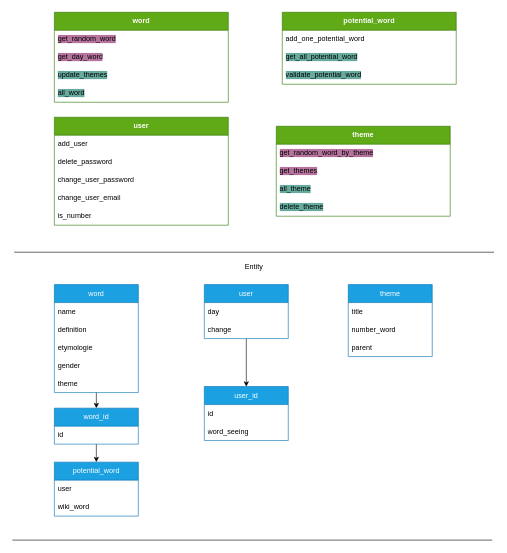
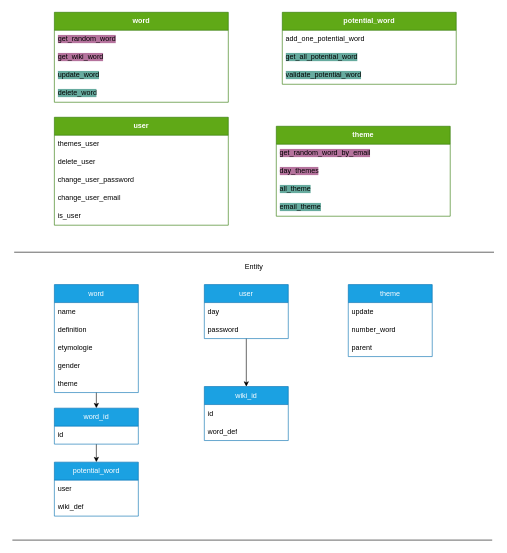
  <mxCell id="0" />
  <mxCell id="1" parent="0" />
  <mxCell id="2" value="&lt;strong&gt;word&lt;/strong&gt;" style="swimlane;fontStyle=0;childLayout=stackLayout;horizontal=1;startSize=30;horizontalStack=0;resizeParent=1;resizeParentMax=0;resizeLast=0;collapsible=1;marginBottom=0;whiteSpace=wrap;html=1;fillColor=#60a917;strokeColor=#2D7600;fontColor=#ffffff;" parent="1" vertex="1"><mxGeometry x="90" y="20" width="290" height="150" as="geometry" /></mxCell>
  <mxCell id="3" value="&lt;span style=&quot;background-color: rgb(181, 115, 157);&quot;&gt;get_random_word&lt;/span&gt;" style="text;strokeColor=none;fillColor=none;align=left;verticalAlign=middle;spacingLeft=4;spacingRight=4;overflow=hidden;points=[[0,0.5],[1,0.5]];portConstraint=eastwest;rotatable=0;whiteSpace=wrap;html=1;" parent="2" vertex="1"><mxGeometry y="30" width="290" height="30" as="geometry" /></mxCell>
- <mxCell id="4" value="&lt;span style=&quot;background-color: rgb(181, 115, 157);&quot;&gt;get_day_word&lt;/span&gt;" style="text;strokeColor=none;fillColor=none;align=left;verticalAlign=middle;spacingLeft=4;spacingRight=4;overflow=hidden;points=[[0,0.5],[1,0.5]];portConstraint=eastwest;rotatable=0;whiteSpace=wrap;html=1;" parent="2" vertex="1"><mxGeometry y="60" width="290" height="30" as="geometry" /></mxCell>
- <mxCell id="5" value="&lt;div&gt;&lt;span style=&quot;background-color: rgb(103, 171, 159);&quot;&gt;update_themes&lt;/span&gt;&lt;/div&gt;" style="text;strokeColor=none;fillColor=none;align=left;verticalAlign=middle;spacingLeft=4;spacingRight=4;overflow=hidden;points=[[0,0.5],[1,0.5]];portConstraint=eastwest;rotatable=0;whiteSpace=wrap;html=1;" parent="2" vertex="1"><mxGeometry y="90" width="290" height="30" as="geometry" /></mxCell>
- <mxCell id="6" value="&lt;div&gt;&lt;span style=&quot;background-color: rgb(103, 171, 159);&quot;&gt;all_word&lt;/span&gt;&lt;/div&gt;" style="text;strokeColor=none;fillColor=none;align=left;verticalAlign=middle;spacingLeft=4;spacingRight=4;overflow=hidden;points=[[0,0.5],[1,0.5]];portConstraint=eastwest;rotatable=0;whiteSpace=wrap;html=1;" parent="2" vertex="1"><mxGeometry y="120" width="290" height="30" as="geometry" /></mxCell>
+ <mxCell id="4" value="&lt;span style=&quot;background-color: rgb(181, 115, 157);&quot;&gt;get_wiki_word&lt;/span&gt;" style="text;strokeColor=none;fillColor=none;align=left;verticalAlign=middle;spacingLeft=4;spacingRight=4;overflow=hidden;points=[[0,0.5],[1,0.5]];portConstraint=eastwest;rotatable=0;whiteSpace=wrap;html=1;" parent="2" vertex="1"><mxGeometry y="60" width="290" height="30" as="geometry" /></mxCell>
+ <mxCell id="5" value="&lt;div&gt;&lt;span style=&quot;background-color: rgb(103, 171, 159);&quot;&gt;update_word&lt;/span&gt;&lt;/div&gt;" style="text;strokeColor=none;fillColor=none;align=left;verticalAlign=middle;spacingLeft=4;spacingRight=4;overflow=hidden;points=[[0,0.5],[1,0.5]];portConstraint=eastwest;rotatable=0;whiteSpace=wrap;html=1;" parent="2" vertex="1"><mxGeometry y="90" width="290" height="30" as="geometry" /></mxCell>
+ <mxCell id="6" value="&lt;div&gt;&lt;span style=&quot;background-color: rgb(103, 171, 159);&quot;&gt;delete_word&lt;/span&gt;&lt;/div&gt;" style="text;strokeColor=none;fillColor=none;align=left;verticalAlign=middle;spacingLeft=4;spacingRight=4;overflow=hidden;points=[[0,0.5],[1,0.5]];portConstraint=eastwest;rotatable=0;whiteSpace=wrap;html=1;" parent="2" vertex="1"><mxGeometry y="120" width="290" height="30" as="geometry" /></mxCell>
  <mxCell id="7" value="&lt;strong&gt;user&lt;/strong&gt;" style="swimlane;fontStyle=0;childLayout=stackLayout;horizontal=1;startSize=30;horizontalStack=0;resizeParent=1;resizeParentMax=0;resizeLast=0;collapsible=1;marginBottom=0;whiteSpace=wrap;html=1;fillColor=#60a917;strokeColor=#2D7600;fontColor=#ffffff;" parent="1" vertex="1"><mxGeometry x="90" y="195" width="290" height="180" as="geometry" /></mxCell>
- <mxCell id="8" value="add_user" style="text;strokeColor=none;fillColor=none;align=left;verticalAlign=middle;spacingLeft=4;spacingRight=4;overflow=hidden;points=[[0,0.5],[1,0.5]];portConstraint=eastwest;rotatable=0;whiteSpace=wrap;html=1;" parent="7" vertex="1"><mxGeometry y="30" width="290" height="30" as="geometry" /></mxCell>
- <mxCell id="9" value="delete_password" style="text;strokeColor=none;fillColor=none;align=left;verticalAlign=middle;spacingLeft=4;spacingRight=4;overflow=hidden;points=[[0,0.5],[1,0.5]];portConstraint=eastwest;rotatable=0;whiteSpace=wrap;html=1;" parent="7" vertex="1"><mxGeometry y="60" width="290" height="30" as="geometry" /></mxCell>
+ <mxCell id="8" value="themes_user" style="text;strokeColor=none;fillColor=none;align=left;verticalAlign=middle;spacingLeft=4;spacingRight=4;overflow=hidden;points=[[0,0.5],[1,0.5]];portConstraint=eastwest;rotatable=0;whiteSpace=wrap;html=1;" parent="7" vertex="1"><mxGeometry y="30" width="290" height="30" as="geometry" /></mxCell>
+ <mxCell id="9" value="delete_user" style="text;strokeColor=none;fillColor=none;align=left;verticalAlign=middle;spacingLeft=4;spacingRight=4;overflow=hidden;points=[[0,0.5],[1,0.5]];portConstraint=eastwest;rotatable=0;whiteSpace=wrap;html=1;" parent="7" vertex="1"><mxGeometry y="60" width="290" height="30" as="geometry" /></mxCell>
  <mxCell id="10" value="change_user_password" style="text;strokeColor=none;fillColor=none;align=left;verticalAlign=middle;spacingLeft=4;spacingRight=4;overflow=hidden;points=[[0,0.5],[1,0.5]];portConstraint=eastwest;rotatable=0;whiteSpace=wrap;html=1;" parent="7" vertex="1"><mxGeometry y="90" width="290" height="30" as="geometry" /></mxCell>
  <mxCell id="11" value="change_user_email" style="text;strokeColor=none;fillColor=none;align=left;verticalAlign=middle;spacingLeft=4;spacingRight=4;overflow=hidden;points=[[0,0.5],[1,0.5]];portConstraint=eastwest;rotatable=0;whiteSpace=wrap;html=1;" parent="7" vertex="1"><mxGeometry y="120" width="290" height="30" as="geometry" /></mxCell>
- <mxCell id="12" value="is_number" style="text;strokeColor=none;fillColor=none;align=left;verticalAlign=middle;spacingLeft=4;spacingRight=4;overflow=hidden;points=[[0,0.5],[1,0.5]];portConstraint=eastwest;rotatable=0;whiteSpace=wrap;html=1;" parent="7" vertex="1"><mxGeometry y="150" width="290" height="30" as="geometry" /></mxCell>
+ <mxCell id="12" value="is_user" style="text;strokeColor=none;fillColor=none;align=left;verticalAlign=middle;spacingLeft=4;spacingRight=4;overflow=hidden;points=[[0,0.5],[1,0.5]];portConstraint=eastwest;rotatable=0;whiteSpace=wrap;html=1;" parent="7" vertex="1"><mxGeometry y="150" width="290" height="30" as="geometry" /></mxCell>
  <mxCell id="13" value="&lt;strong&gt;potential_word&lt;/strong&gt;" style="swimlane;fontStyle=0;childLayout=stackLayout;horizontal=1;startSize=30;horizontalStack=0;resizeParent=1;resizeParentMax=0;resizeLast=0;collapsible=1;marginBottom=0;whiteSpace=wrap;html=1;fillColor=#60a917;strokeColor=#2D7600;fontColor=#ffffff;" parent="1" vertex="1"><mxGeometry x="470" y="20" width="290" height="120" as="geometry" /></mxCell>
  <mxCell id="14" value="add_one_potential_word" style="text;strokeColor=none;fillColor=none;align=left;verticalAlign=middle;spacingLeft=4;spacingRight=4;overflow=hidden;points=[[0,0.5],[1,0.5]];portConstraint=eastwest;rotatable=0;whiteSpace=wrap;html=1;" parent="13" vertex="1"><mxGeometry y="30" width="290" height="30" as="geometry" /></mxCell>
  <mxCell id="15" value="&lt;span style=&quot;background-color: rgb(103, 171, 159);&quot;&gt;get_all_potential_word&lt;/span&gt;" style="text;strokeColor=none;fillColor=none;align=left;verticalAlign=middle;spacingLeft=4;spacingRight=4;overflow=hidden;points=[[0,0.5],[1,0.5]];portConstraint=eastwest;rotatable=0;whiteSpace=wrap;html=1;" parent="13" vertex="1"><mxGeometry y="60" width="290" height="30" as="geometry" /></mxCell>
  <mxCell id="16" value="&lt;span style=&quot;background-color: rgb(103, 171, 159);&quot;&gt;validate_potential_word&lt;/span&gt;" style="text;strokeColor=none;fillColor=none;align=left;verticalAlign=middle;spacingLeft=4;spacingRight=4;overflow=hidden;points=[[0,0.5],[1,0.5]];portConstraint=eastwest;rotatable=0;whiteSpace=wrap;html=1;" parent="13" vertex="1"><mxGeometry y="90" width="290" height="30" as="geometry" /></mxCell>
  <mxCell id="17" value="&lt;strong&gt;theme&lt;/strong&gt;" style="swimlane;fontStyle=0;childLayout=stackLayout;horizontal=1;startSize=30;horizontalStack=0;resizeParent=1;resizeParentMax=0;resizeLast=0;collapsible=1;marginBottom=0;whiteSpace=wrap;html=1;fillColor=#60a917;strokeColor=#2D7600;fontColor=#ffffff;" parent="1" vertex="1"><mxGeometry x="460" y="210" width="290" height="150" as="geometry" /></mxCell>
- <mxCell id="18" value="&lt;span style=&quot;background-color: rgb(181, 115, 157);&quot;&gt;get_random_word_by_theme&lt;/span&gt;" style="text;strokeColor=none;fillColor=none;align=left;verticalAlign=middle;spacingLeft=4;spacingRight=4;overflow=hidden;points=[[0,0.5],[1,0.5]];portConstraint=eastwest;rotatable=0;whiteSpace=wrap;html=1;" parent="17" vertex="1"><mxGeometry y="30" width="290" height="30" as="geometry" /></mxCell>
- <mxCell id="19" value="&lt;span style=&quot;background-color: rgb(181, 115, 157);&quot;&gt;get_themes&lt;/span&gt;" style="text;align=left;verticalAlign=middle;spacingLeft=4;spacingRight=4;overflow=hidden;points=[[0,0.5],[1,0.5]];portConstraint=eastwest;rotatable=0;whiteSpace=wrap;html=1;" vertex="1" parent="17"><mxGeometry y="60" width="290" height="30" as="geometry" /></mxCell>
+ <mxCell id="18" value="&lt;span style=&quot;background-color: rgb(181, 115, 157);&quot;&gt;get_random_word_by_email&lt;/span&gt;" style="text;strokeColor=none;fillColor=none;align=left;verticalAlign=middle;spacingLeft=4;spacingRight=4;overflow=hidden;points=[[0,0.5],[1,0.5]];portConstraint=eastwest;rotatable=0;whiteSpace=wrap;html=1;" parent="17" vertex="1"><mxGeometry y="30" width="290" height="30" as="geometry" /></mxCell>
+ <mxCell id="19" value="&lt;span style=&quot;background-color: rgb(181, 115, 157);&quot;&gt;day_themes&lt;/span&gt;" style="text;align=left;verticalAlign=middle;spacingLeft=4;spacingRight=4;overflow=hidden;points=[[0,0.5],[1,0.5]];portConstraint=eastwest;rotatable=0;whiteSpace=wrap;html=1;" vertex="1" parent="17"><mxGeometry y="60" width="290" height="30" as="geometry" /></mxCell>
  <mxCell id="20" value="&lt;span style=&quot;background-color: rgb(103, 171, 159);&quot;&gt;all_theme&lt;/span&gt;" style="text;strokeColor=none;fillColor=none;align=left;verticalAlign=middle;spacingLeft=4;spacingRight=4;overflow=hidden;points=[[0,0.5],[1,0.5]];portConstraint=eastwest;rotatable=0;whiteSpace=wrap;html=1;" parent="17" vertex="1"><mxGeometry y="90" width="290" height="30" as="geometry" /></mxCell>
- <mxCell id="21" value="&lt;div&gt;&lt;span style=&quot;background-color: rgb(103, 171, 159);&quot;&gt;delete_theme&lt;/span&gt;&lt;/div&gt;" style="text;strokeColor=none;fillColor=none;align=left;verticalAlign=middle;spacingLeft=4;spacingRight=4;overflow=hidden;points=[[0,0.5],[1,0.5]];portConstraint=eastwest;rotatable=0;whiteSpace=wrap;html=1;" parent="17" vertex="1"><mxGeometry y="120" width="290" height="30" as="geometry" /></mxCell>
+ <mxCell id="21" value="&lt;div&gt;&lt;span style=&quot;background-color: rgb(103, 171, 159);&quot;&gt;email_theme&lt;/span&gt;&lt;/div&gt;" style="text;strokeColor=none;fillColor=none;align=left;verticalAlign=middle;spacingLeft=4;spacingRight=4;overflow=hidden;points=[[0,0.5],[1,0.5]];portConstraint=eastwest;rotatable=0;whiteSpace=wrap;html=1;" parent="17" vertex="1"><mxGeometry y="120" width="290" height="30" as="geometry" /></mxCell>
  <mxCell id="22" value="" style="endArrow=none;html=1;" edge="1" parent="1"><mxGeometry width="50" height="50" relative="1" as="geometry"><mxPoint x="23" y="420" as="sourcePoint" /><mxPoint x="823" y="420" as="targetPoint" /></mxGeometry></mxCell>
  <mxCell id="23" value="" style="edgeStyle=none;html=1;" edge="1" parent="1" source="24" target="31"><mxGeometry relative="1" as="geometry" /></mxCell>
  <mxCell id="24" value="word" style="swimlane;fontStyle=0;childLayout=stackLayout;horizontal=1;startSize=30;horizontalStack=0;resizeParent=1;resizeParentMax=0;resizeLast=0;collapsible=1;marginBottom=0;whiteSpace=wrap;html=1;fillColor=#1ba1e2;fontColor=#ffffff;strokeColor=#006EAF;" vertex="1" parent="1"><mxGeometry x="90" y="474" width="140" height="180" as="geometry" /></mxCell>
  <mxCell id="25" value="name" style="text;strokeColor=none;fillColor=none;align=left;verticalAlign=middle;spacingLeft=4;spacingRight=4;overflow=hidden;points=[[0,0.5],[1,0.5]];portConstraint=eastwest;rotatable=0;whiteSpace=wrap;html=1;" vertex="1" parent="24"><mxGeometry y="30" width="140" height="30" as="geometry" /></mxCell>
  <mxCell id="26" value="definition" style="text;strokeColor=none;fillColor=none;align=left;verticalAlign=middle;spacingLeft=4;spacingRight=4;overflow=hidden;points=[[0,0.5],[1,0.5]];portConstraint=eastwest;rotatable=0;whiteSpace=wrap;html=1;" vertex="1" parent="24"><mxGeometry y="60" width="140" height="30" as="geometry" /></mxCell>
  <mxCell id="27" value="etymologie" style="text;strokeColor=none;fillColor=none;align=left;verticalAlign=middle;spacingLeft=4;spacingRight=4;overflow=hidden;points=[[0,0.5],[1,0.5]];portConstraint=eastwest;rotatable=0;whiteSpace=wrap;html=1;" vertex="1" parent="24"><mxGeometry y="90" width="140" height="30" as="geometry" /></mxCell>
  <mxCell id="28" value="gender" style="text;strokeColor=none;fillColor=none;align=left;verticalAlign=middle;spacingLeft=4;spacingRight=4;overflow=hidden;points=[[0,0.5],[1,0.5]];portConstraint=eastwest;rotatable=0;whiteSpace=wrap;html=1;" vertex="1" parent="24"><mxGeometry y="120" width="140" height="30" as="geometry" /></mxCell>
  <mxCell id="29" value="theme" style="text;strokeColor=none;fillColor=none;align=left;verticalAlign=middle;spacingLeft=4;spacingRight=4;overflow=hidden;points=[[0,0.5],[1,0.5]];portConstraint=eastwest;rotatable=0;whiteSpace=wrap;html=1;" vertex="1" parent="24"><mxGeometry y="150" width="140" height="30" as="geometry" /></mxCell>
  <mxCell id="30" style="edgeStyle=none;html=1;entryX=0.5;entryY=0;entryDx=0;entryDy=0;" edge="1" parent="1" source="31" target="33"><mxGeometry relative="1" as="geometry"><mxPoint x="160" y="900" as="targetPoint" /></mxGeometry></mxCell>
  <mxCell id="31" value="word_id" style="swimlane;fontStyle=0;childLayout=stackLayout;horizontal=1;startSize=30;horizontalStack=0;resizeParent=1;resizeParentMax=0;resizeLast=0;collapsible=1;marginBottom=0;whiteSpace=wrap;html=1;fillColor=#1ba1e2;fontColor=#ffffff;strokeColor=#006EAF;" vertex="1" parent="1"><mxGeometry x="90" y="680" width="140" height="60" as="geometry" /></mxCell>
  <mxCell id="32" value="id" style="text;strokeColor=none;fillColor=none;align=left;verticalAlign=middle;spacingLeft=4;spacingRight=4;overflow=hidden;points=[[0,0.5],[1,0.5]];portConstraint=eastwest;rotatable=0;whiteSpace=wrap;html=1;" vertex="1" parent="31"><mxGeometry y="30" width="140" height="30" as="geometry" /></mxCell>
  <mxCell id="33" value="potential_word" style="swimlane;fontStyle=0;childLayout=stackLayout;horizontal=1;startSize=30;horizontalStack=0;resizeParent=1;resizeParentMax=0;resizeLast=0;collapsible=1;marginBottom=0;whiteSpace=wrap;html=1;fillColor=#1ba1e2;fontColor=#ffffff;strokeColor=#006EAF;" vertex="1" parent="1"><mxGeometry x="90" y="770" width="140" height="90" as="geometry" /></mxCell>
  <mxCell id="34" value="user" style="text;strokeColor=none;fillColor=none;align=left;verticalAlign=middle;spacingLeft=4;spacingRight=4;overflow=hidden;points=[[0,0.5],[1,0.5]];portConstraint=eastwest;rotatable=0;whiteSpace=wrap;html=1;" vertex="1" parent="33"><mxGeometry y="30" width="140" height="30" as="geometry" /></mxCell>
- <mxCell id="35" value="wiki_word" style="text;strokeColor=none;fillColor=none;align=left;verticalAlign=middle;spacingLeft=4;spacingRight=4;overflow=hidden;points=[[0,0.5],[1,0.5]];portConstraint=eastwest;rotatable=0;whiteSpace=wrap;html=1;" vertex="1" parent="33"><mxGeometry y="60" width="140" height="30" as="geometry" /></mxCell>
+ <mxCell id="35" value="wiki_def" style="text;strokeColor=none;fillColor=none;align=left;verticalAlign=middle;spacingLeft=4;spacingRight=4;overflow=hidden;points=[[0,0.5],[1,0.5]];portConstraint=eastwest;rotatable=0;whiteSpace=wrap;html=1;" vertex="1" parent="33"><mxGeometry y="60" width="140" height="30" as="geometry" /></mxCell>
  <mxCell id="36" value="" style="edgeStyle=none;html=1;" edge="1" parent="1" source="37" target="40"><mxGeometry relative="1" as="geometry" /></mxCell>
  <mxCell id="37" value="user" style="swimlane;fontStyle=0;childLayout=stackLayout;horizontal=1;startSize=30;horizontalStack=0;resizeParent=1;resizeParentMax=0;resizeLast=0;collapsible=1;marginBottom=0;whiteSpace=wrap;html=1;fillColor=#1ba1e2;fontColor=#ffffff;strokeColor=#006EAF;" vertex="1" parent="1"><mxGeometry x="340" y="474" width="140" height="90" as="geometry" /></mxCell>
  <mxCell id="38" value="day" style="text;strokeColor=none;fillColor=none;align=left;verticalAlign=middle;spacingLeft=4;spacingRight=4;overflow=hidden;points=[[0,0.5],[1,0.5]];portConstraint=eastwest;rotatable=0;whiteSpace=wrap;html=1;" vertex="1" parent="37"><mxGeometry y="30" width="140" height="30" as="geometry" /></mxCell>
- <mxCell id="39" value="change" style="text;strokeColor=none;fillColor=none;align=left;verticalAlign=middle;spacingLeft=4;spacingRight=4;overflow=hidden;points=[[0,0.5],[1,0.5]];portConstraint=eastwest;rotatable=0;whiteSpace=wrap;html=1;" vertex="1" parent="37"><mxGeometry y="60" width="140" height="30" as="geometry" /></mxCell>
- <mxCell id="40" value="user_id" style="swimlane;fontStyle=0;childLayout=stackLayout;horizontal=1;startSize=30;horizontalStack=0;resizeParent=1;resizeParentMax=0;resizeLast=0;collapsible=1;marginBottom=0;whiteSpace=wrap;html=1;fillColor=#1ba1e2;fontColor=#ffffff;strokeColor=#006EAF;" vertex="1" parent="1"><mxGeometry x="340" y="644" width="140" height="90" as="geometry" /></mxCell>
+ <mxCell id="39" value="password" style="text;strokeColor=none;fillColor=none;align=left;verticalAlign=middle;spacingLeft=4;spacingRight=4;overflow=hidden;points=[[0,0.5],[1,0.5]];portConstraint=eastwest;rotatable=0;whiteSpace=wrap;html=1;" vertex="1" parent="37"><mxGeometry y="60" width="140" height="30" as="geometry" /></mxCell>
+ <mxCell id="40" value="wiki_id" style="swimlane;fontStyle=0;childLayout=stackLayout;horizontal=1;startSize=30;horizontalStack=0;resizeParent=1;resizeParentMax=0;resizeLast=0;collapsible=1;marginBottom=0;whiteSpace=wrap;html=1;fillColor=#1ba1e2;fontColor=#ffffff;strokeColor=#006EAF;" vertex="1" parent="1"><mxGeometry x="340" y="644" width="140" height="90" as="geometry" /></mxCell>
  <mxCell id="41" value="id" style="text;strokeColor=none;fillColor=none;align=left;verticalAlign=middle;spacingLeft=4;spacingRight=4;overflow=hidden;points=[[0,0.5],[1,0.5]];portConstraint=eastwest;rotatable=0;whiteSpace=wrap;html=1;" vertex="1" parent="40"><mxGeometry y="30" width="140" height="30" as="geometry" /></mxCell>
- <mxCell id="42" value="word_seeing" style="text;strokeColor=none;fillColor=none;align=left;verticalAlign=middle;spacingLeft=4;spacingRight=4;overflow=hidden;points=[[0,0.5],[1,0.5]];portConstraint=eastwest;rotatable=0;whiteSpace=wrap;html=1;" vertex="1" parent="40"><mxGeometry y="60" width="140" height="30" as="geometry" /></mxCell>
+ <mxCell id="42" value="word_def" style="text;strokeColor=none;fillColor=none;align=left;verticalAlign=middle;spacingLeft=4;spacingRight=4;overflow=hidden;points=[[0,0.5],[1,0.5]];portConstraint=eastwest;rotatable=0;whiteSpace=wrap;html=1;" vertex="1" parent="40"><mxGeometry y="60" width="140" height="30" as="geometry" /></mxCell>
  <mxCell id="43" value="theme" style="swimlane;fontStyle=0;childLayout=stackLayout;horizontal=1;startSize=30;horizontalStack=0;resizeParent=1;resizeParentMax=0;resizeLast=0;collapsible=1;marginBottom=0;whiteSpace=wrap;html=1;fillColor=#1ba1e2;fontColor=#ffffff;strokeColor=#006EAF;" vertex="1" parent="1"><mxGeometry x="580" y="474" width="140" height="120" as="geometry" /></mxCell>
- <mxCell id="44" value="title" style="text;strokeColor=none;fillColor=none;align=left;verticalAlign=middle;spacingLeft=4;spacingRight=4;overflow=hidden;points=[[0,0.5],[1,0.5]];portConstraint=eastwest;rotatable=0;whiteSpace=wrap;html=1;" vertex="1" parent="43"><mxGeometry y="30" width="140" height="30" as="geometry" /></mxCell>
+ <mxCell id="44" value="update" style="text;strokeColor=none;fillColor=none;align=left;verticalAlign=middle;spacingLeft=4;spacingRight=4;overflow=hidden;points=[[0,0.5],[1,0.5]];portConstraint=eastwest;rotatable=0;whiteSpace=wrap;html=1;" vertex="1" parent="43"><mxGeometry y="30" width="140" height="30" as="geometry" /></mxCell>
  <mxCell id="45" value="number_word" style="text;strokeColor=none;fillColor=none;align=left;verticalAlign=middle;spacingLeft=4;spacingRight=4;overflow=hidden;points=[[0,0.5],[1,0.5]];portConstraint=eastwest;rotatable=0;whiteSpace=wrap;html=1;" vertex="1" parent="43"><mxGeometry y="60" width="140" height="30" as="geometry" /></mxCell>
  <mxCell id="46" value="parent" style="text;strokeColor=none;fillColor=none;align=left;verticalAlign=middle;spacingLeft=4;spacingRight=4;overflow=hidden;points=[[0,0.5],[1,0.5]];portConstraint=eastwest;rotatable=0;whiteSpace=wrap;html=1;" vertex="1" parent="43"><mxGeometry y="90" width="140" height="30" as="geometry" /></mxCell>
  <mxCell id="47" value="" style="endArrow=none;html=1;" edge="1" parent="1"><mxGeometry width="50" height="50" relative="1" as="geometry"><mxPoint x="20" y="900" as="sourcePoint" /><mxPoint x="820" y="900" as="targetPoint" /></mxGeometry></mxCell>
  <mxCell id="48" value="Entity&lt;span style=&quot;color: rgba(0, 0, 0, 0); font-family: monospace; font-size: 0px; text-align: start;&quot;&gt;%3CmxGraphModel%3E%3Croot%3E%3CmxCell%20id%3D%220%22%2F%3E%3CmxCell%20id%3D%221%22%20parent%3D%220%22%2F%3E%3CmxCell%20id%3D%222%22%20value%3D%22%22%20style%3D%22endArrow%3Dnone%3Bhtml%3D1%3B%22%20edge%3D%221%22%20parent%3D%221%22%3E%3CmxGeometry%20width%3D%2250%22%20height%3D%2250%22%20relative%3D%221%22%20as%3D%22geometry%22%3E%3CmxPoint%20x%3D%2213%22%20y%3D%22440%22%20as%3D%22sourcePoint%22%2F%3E%3CmxPoint%20x%3D%22813%22%20y%3D%22440%22%20as%3D%22targetPoint%22%2F%3E%3C%2FmxGeometry%3E%3C%2FmxCell%3E%3C%2Froot%3E%3C%2FmxGraphModel%3E&lt;/span&gt;" style="text;html=1;strokeColor=none;fillColor=none;align=center;verticalAlign=middle;whiteSpace=wrap;rounded=0;" vertex="1" parent="1"><mxGeometry x="393" y="430" width="60" height="30" as="geometry" /></mxCell>
